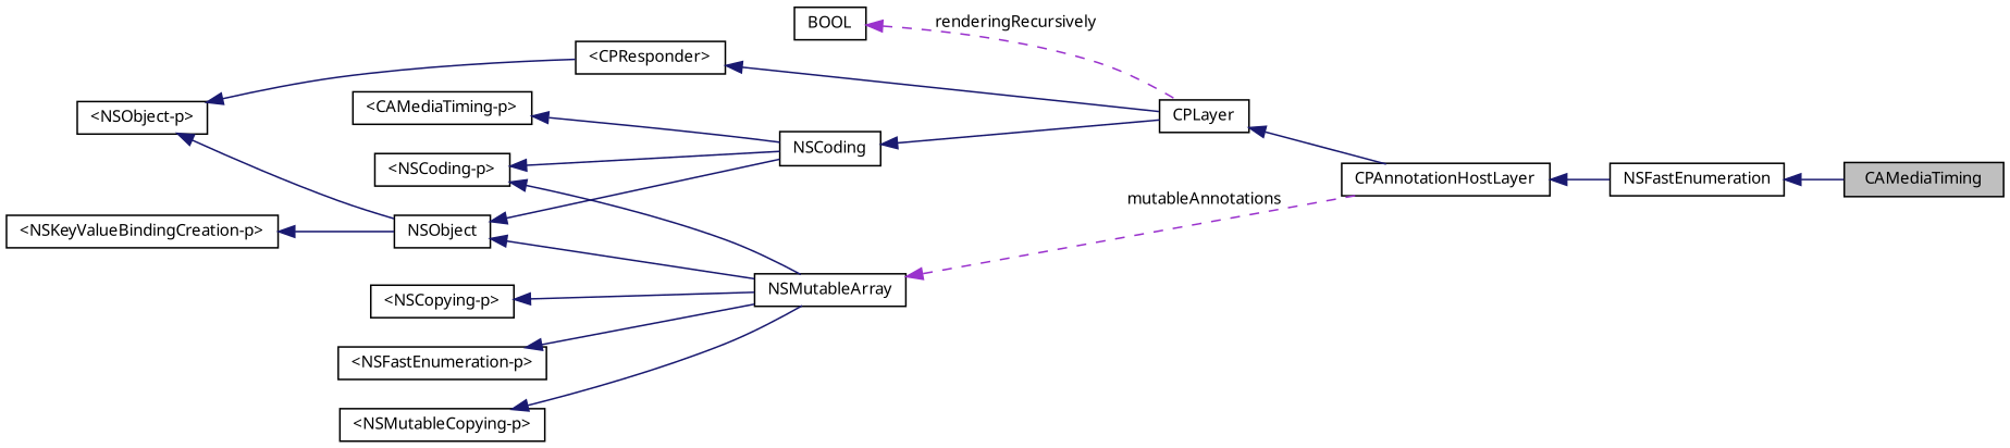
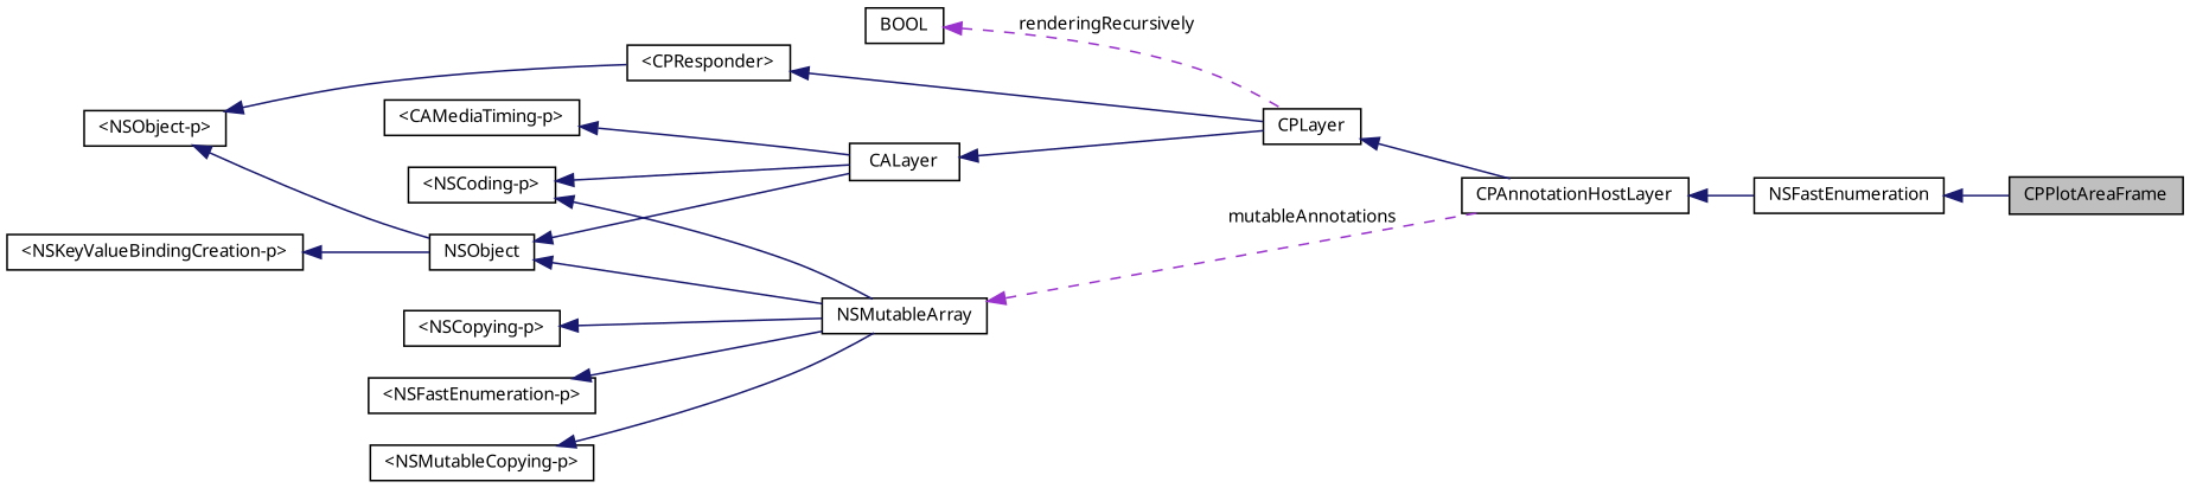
  digraph {
    rankdir=LR
    node [color=black fontname="Lucinda Grande" fontsize=10 shape=record]
    edge [color=midnightblue dir=back fontname="Lucinda Grande" fontsize=10 labelfontname="Lucinda Grande" labelfontsize=10 style=solid]
-   n1 [fillcolor=grey75 fontcolor=black height=0.2 label=CAMediaTiming style=filled width=0.4]
+   n1 [fillcolor=grey75 fontcolor=black height=0.2 label=CPPlotAreaFrame style=filled width=0.4]
    n2 [height=0.2 label=NSFastEnumeration width=0.4]
    n3 [height=0.2 label=CPAnnotationHostLayer width=0.4]
    n4 [height=0.2 label=CPLayer width=0.4]
-   n5 [height=0.2 label=NSCoding width=0.4]
+   n5 [height=0.2 label=CALayer width=0.4]
    n6 [height=0.2 label=NSObject width=0.4]
    n7 [height=0.2 label=NSMutableArray width=0.4]
    n8 [height=0.2 label="\<NSObject-p\>" width=0.4]
    n9 [height=0.2 label="\<CPResponder\>" width=0.4]
    n10 [height=0.2 label="\<NSKeyValueBindingCreation-p\>" width=0.4]
    n11 [height=0.2 label="\<NSCoding-p\>" width=0.4]
    n12 [height=0.2 label="\<CAMediaTiming-p\>" width=0.4]
    n13 [height=0.2 label=BOOL width=0.4]
    n14 [height=0.2 label="\<NSCopying-p\>" width=0.4]
    n15 [height=0.2 label="\<NSFastEnumeration-p\>" width=0.4]
    n16 [height=0.2 label="\<NSMutableCopying-p\>" width=0.4]
    n2 -> n1
    n3 -> n2
    n4 -> n3
    n5 -> n4
    n6 -> n5
    n6 -> n7
    n7 -> n3 [color=darkorchid3 label=mutableAnnotations style=dashed]
    n8 -> n6
    n8 -> n9
    n9 -> n4
    n10 -> n6
    n11 -> n5
    n11 -> n7
    n12 -> n5
    n13 -> n4 [color=darkorchid3 label=renderingRecursively style=dashed]
    n14 -> n7
    n15 -> n7
    n16 -> n7
  }
